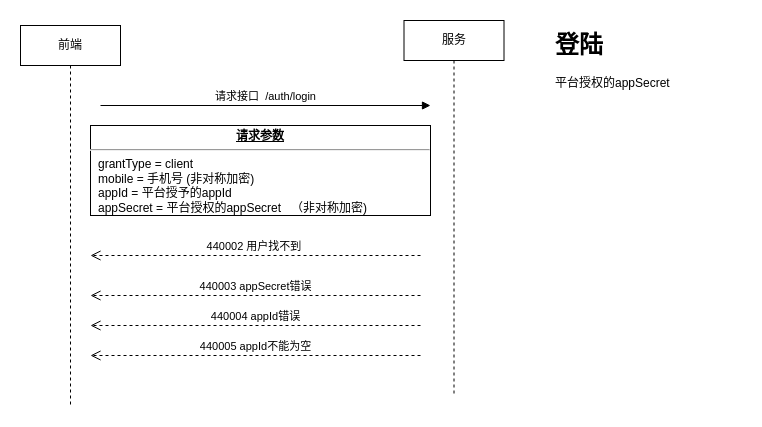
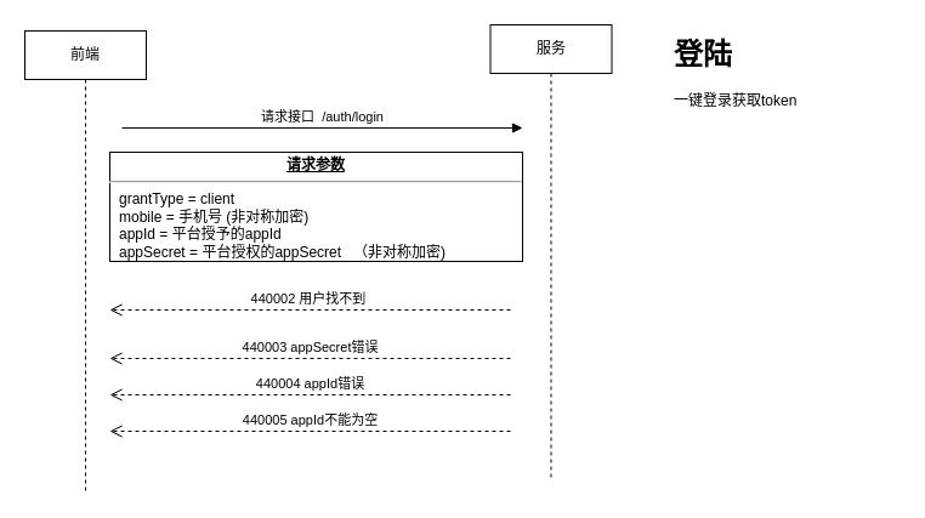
  <mxCell id="0" />
  <mxCell id="1" parent="0" />
  <mxCell id="2" value="前端" style="shape=umlLifeline;perimeter=lifelinePerimeter;whiteSpace=wrap;html=1;container=1;collapsible=0;recursiveResize=0;outlineConnect=0;" vertex="1" parent="1"><mxGeometry x="20" y="25" width="100" height="380" as="geometry" /></mxCell>
  <mxCell id="3" value="服务" style="shape=umlLifeline;perimeter=lifelinePerimeter;whiteSpace=wrap;html=1;container=1;collapsible=0;recursiveResize=0;outlineConnect=0;" vertex="1" parent="1"><mxGeometry x="403.5" y="20" width="100" height="375" as="geometry" /></mxCell>
- <mxCell id="4" value="&lt;h1&gt;登陆&lt;/h1&gt;&lt;p&gt;平台授权的appSecret&lt;/p&gt;" style="text;html=1;strokeColor=none;fillColor=none;spacing=5;spacingTop=-20;whiteSpace=wrap;overflow=hidden;rounded=0;" vertex="1" parent="1"><mxGeometry x="550" y="25" width="190" height="120" as="geometry" /></mxCell>
+ <mxCell id="4" value="&lt;h1&gt;登陆&lt;/h1&gt;&lt;p&gt;一键登录获取token&lt;/p&gt;" style="text;html=1;strokeColor=none;fillColor=none;spacing=5;spacingTop=-20;whiteSpace=wrap;overflow=hidden;rounded=0;" vertex="1" parent="1"><mxGeometry x="550" y="25" width="190" height="120" as="geometry" /></mxCell>
  <mxCell id="5" value="请求接口&amp;nbsp; /auth/login" style="html=1;verticalAlign=bottom;endArrow=block;" edge="1" parent="1"><mxGeometry width="80" relative="1" as="geometry"><mxPoint x="100" y="105" as="sourcePoint" /><mxPoint x="430" y="105" as="targetPoint" /></mxGeometry></mxCell>
  <mxCell id="6" value="&lt;p style=&quot;margin: 0px ; margin-top: 4px ; text-align: center ; text-decoration: underline&quot;&gt;&lt;b&gt;请求参数&lt;/b&gt;&lt;/p&gt;&lt;hr&gt;&lt;p style=&quot;margin: 0px ; margin-left: 8px&quot;&gt;grantType = client&lt;br&gt;mobile = 手机号 (非对称加密)&lt;br&gt;appId = 平台授予的appId&lt;/p&gt;&lt;p style=&quot;margin: 0px ; margin-left: 8px&quot;&gt;appSecret = 平台授权的appSecret&amp;nbsp; &amp;nbsp;（非对称加密)&amp;nbsp; &amp;nbsp; &amp;nbsp; &amp;nbsp; &amp;nbsp; &amp;nbsp; &amp;nbsp; &amp;nbsp; &amp;nbsp; &amp;nbsp; &amp;nbsp; &amp;nbsp; &amp;nbsp; &amp;nbsp; &amp;nbsp; &amp;nbsp; &amp;nbsp;&amp;nbsp;&lt;/p&gt;" style="verticalAlign=top;align=left;overflow=fill;fontSize=12;fontFamily=Helvetica;html=1;" vertex="1" parent="1"><mxGeometry x="90" y="125" width="340" height="90" as="geometry" /></mxCell>
  <mxCell id="7" value="440002 用户找不到&amp;nbsp;" style="html=1;verticalAlign=bottom;endArrow=open;dashed=1;endSize=8;" edge="1" parent="1"><mxGeometry relative="1" as="geometry"><mxPoint x="420" y="255" as="sourcePoint" /><mxPoint x="90" y="255" as="targetPoint" /></mxGeometry></mxCell>
  <mxCell id="8" value="440003 appSecret错误" style="html=1;verticalAlign=bottom;endArrow=open;dashed=1;endSize=8;" edge="1" parent="1"><mxGeometry relative="1" as="geometry"><mxPoint x="420" y="295" as="sourcePoint" /><mxPoint x="90" y="295" as="targetPoint" /><Array as="points"><mxPoint x="250" y="295" /></Array></mxGeometry></mxCell>
  <mxCell id="9" value="440004 appId错误" style="html=1;verticalAlign=bottom;endArrow=open;dashed=1;endSize=8;" edge="1" parent="1"><mxGeometry relative="1" as="geometry"><mxPoint x="420" y="325" as="sourcePoint" /><mxPoint x="90" y="325" as="targetPoint" /><Array as="points" /></mxGeometry></mxCell>
  <mxCell id="10" value="440005 appId不能为空" style="html=1;verticalAlign=bottom;endArrow=open;dashed=1;endSize=8;" edge="1" parent="1"><mxGeometry relative="1" as="geometry"><mxPoint x="420" y="355" as="sourcePoint" /><mxPoint x="90" y="355" as="targetPoint" /><Array as="points" /></mxGeometry></mxCell>
